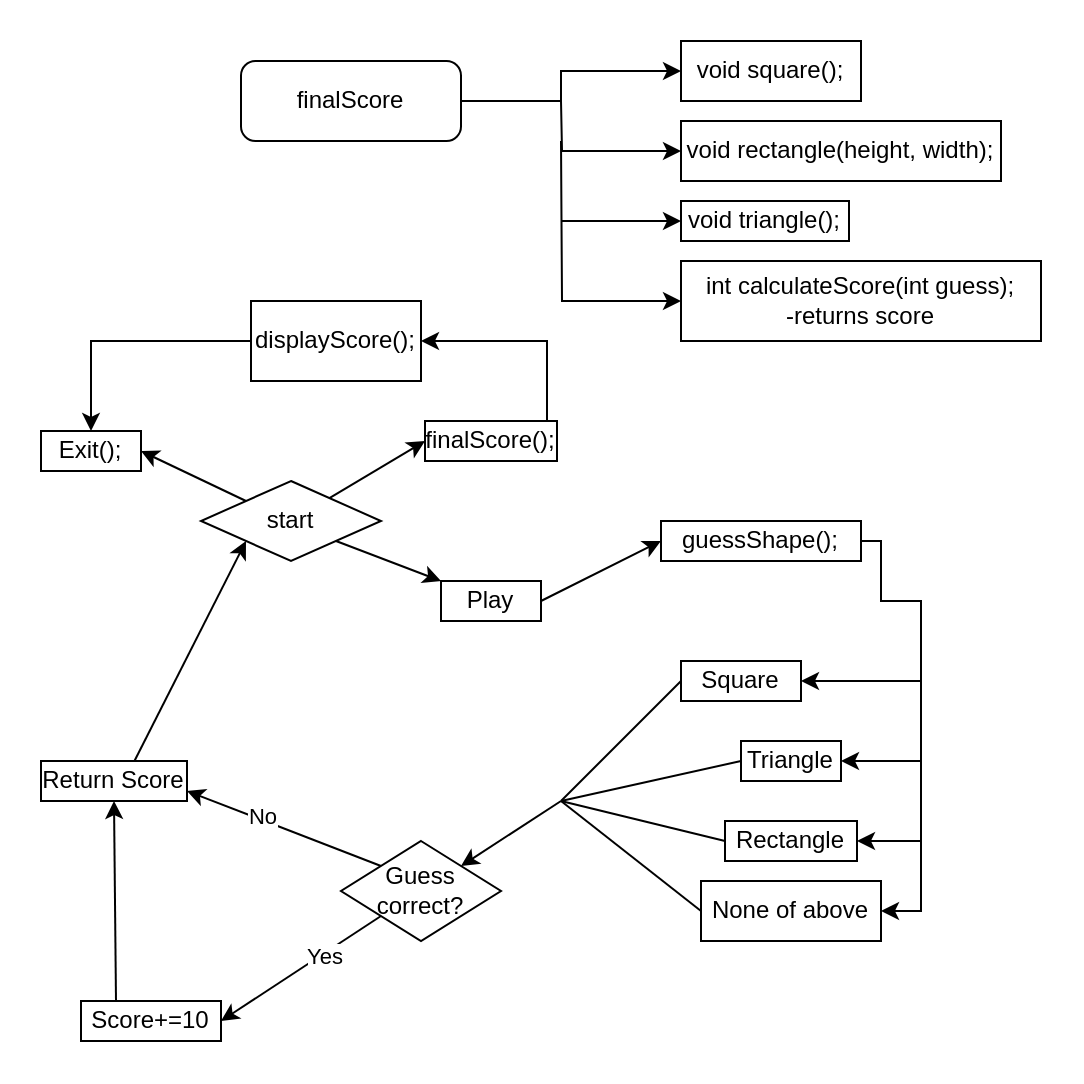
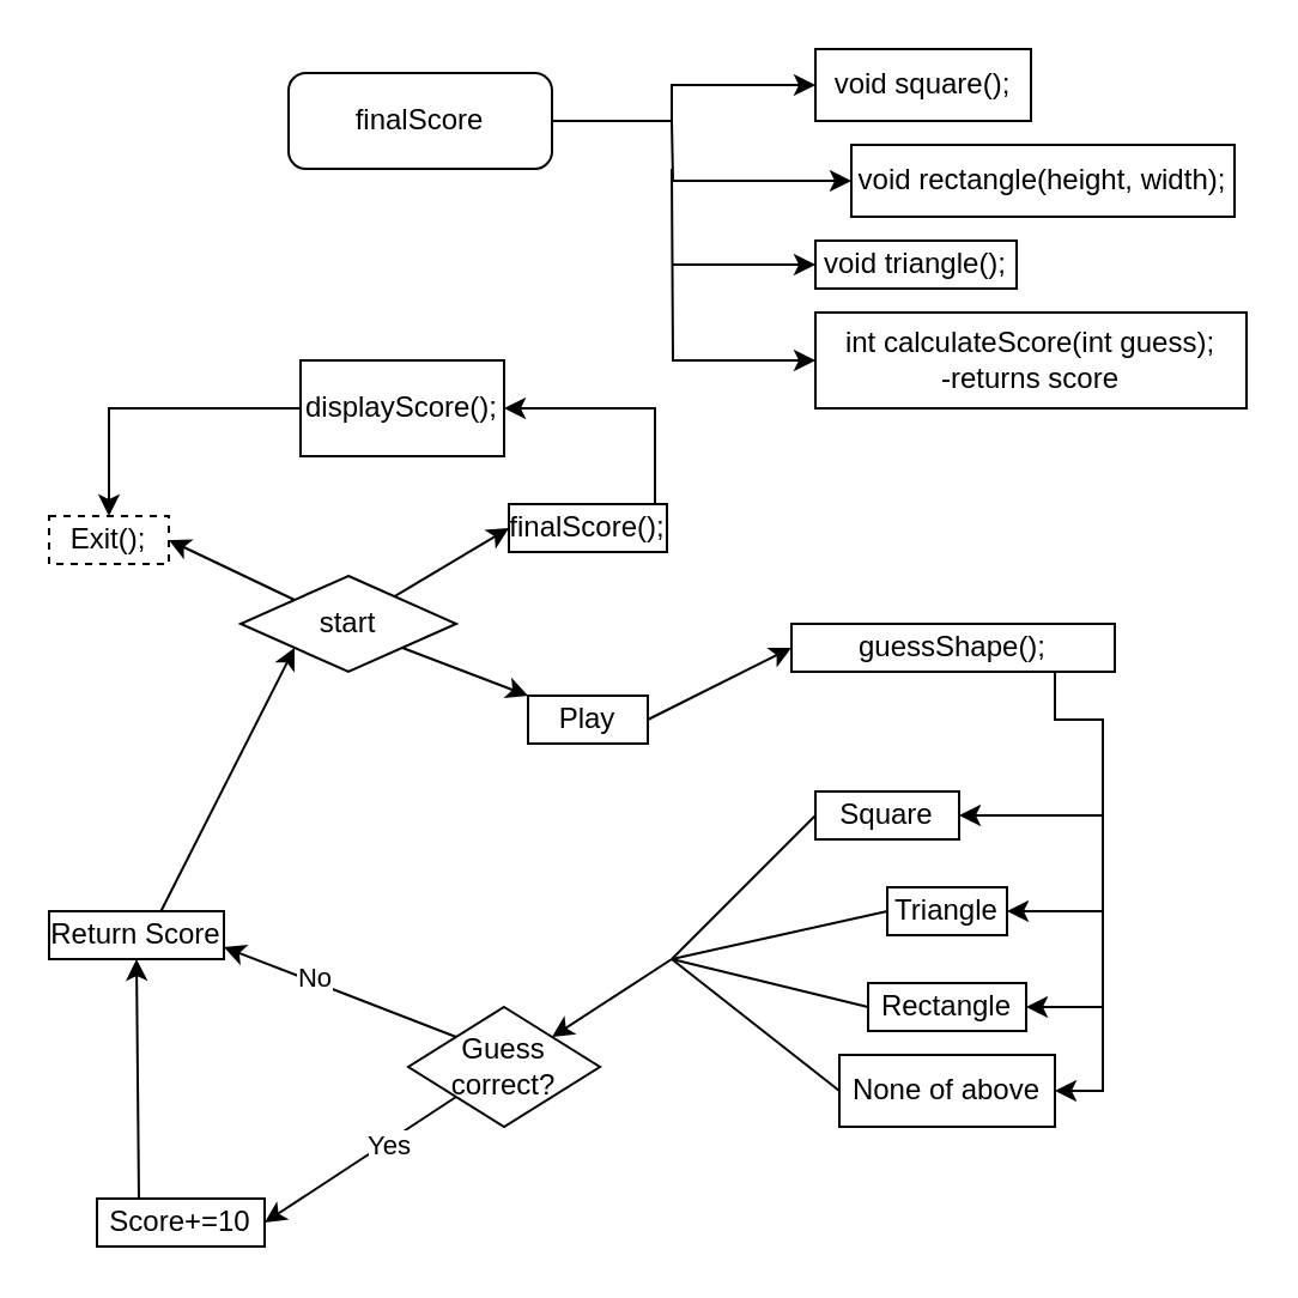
  <mxCell id="0" />
  <mxCell id="1" parent="0" />
  <mxCell id="2" value="finalScore" style="rounded=1;whiteSpace=wrap;html=1;fontSize=12;glass=0;strokeWidth=1;shadow=0;arcSize=18;" parent="1" vertex="1"><mxGeometry x="120" y="30" width="110" height="40" as="geometry" /></mxCell>
  <mxCell id="3" style="edgeStyle=orthogonalEdgeStyle;rounded=0;orthogonalLoop=1;jettySize=auto;html=1;endArrow=none;endFill=0;entryX=1;entryY=0.5;entryDx=0;entryDy=0;startArrow=classic;startFill=1;" parent="1" source="4" target="2" edge="1"><mxGeometry relative="1" as="geometry"><mxPoint x="280" y="130" as="targetPoint" /><Array as="points"><mxPoint x="280" y="35" /><mxPoint x="280" y="50" /></Array></mxGeometry></mxCell>
  <mxCell id="4" value="void square();" style="rounded=0;whiteSpace=wrap;html=1;" parent="1" vertex="1"><mxGeometry x="340" y="20" width="90" height="30" as="geometry" /></mxCell>
  <mxCell id="5" style="edgeStyle=orthogonalEdgeStyle;rounded=0;orthogonalLoop=1;jettySize=auto;html=1;startArrow=classic;startFill=1;endArrow=none;endFill=0;" parent="1" source="6" edge="1"><mxGeometry relative="1" as="geometry"><mxPoint x="280" y="110" as="targetPoint" /></mxGeometry></mxCell>
  <mxCell id="6" value="void triangle();" style="rounded=0;whiteSpace=wrap;html=1;" parent="1" vertex="1"><mxGeometry x="340" y="100" width="84" height="20" as="geometry" /></mxCell>
  <mxCell id="7" style="edgeStyle=orthogonalEdgeStyle;rounded=0;orthogonalLoop=1;jettySize=auto;html=1;endArrow=none;endFill=0;startArrow=classic;startFill=1;" parent="1" source="8" edge="1"><mxGeometry relative="1" as="geometry"><mxPoint x="280" y="50" as="targetPoint" /></mxGeometry></mxCell>
- <mxCell id="8" value="void rectangle(height, width);" style="rounded=0;whiteSpace=wrap;html=1;" parent="1" vertex="1"><mxGeometry x="340" y="60" width="160" height="30" as="geometry" /></mxCell>
+ <mxCell id="8" value="void rectangle(height, width);" style="rounded=0;whiteSpace=wrap;html=1;" parent="1" vertex="1"><mxGeometry x="355" y="60" width="160" height="30" as="geometry" /></mxCell>
  <mxCell id="9" style="edgeStyle=orthogonalEdgeStyle;rounded=0;orthogonalLoop=1;jettySize=auto;html=1;exitX=0;exitY=0.5;exitDx=0;exitDy=0;endArrow=none;endFill=0;startArrow=classic;startFill=1;" parent="1" source="10" edge="1"><mxGeometry relative="1" as="geometry"><mxPoint x="280" y="70" as="targetPoint" /></mxGeometry></mxCell>
  <mxCell id="10" value="int calculateScore(int guess);&lt;br&gt;-returns score" style="rounded=0;whiteSpace=wrap;html=1;" parent="1" vertex="1"><mxGeometry x="340" y="130" width="180" height="40" as="geometry" /></mxCell>
- <mxCell id="11" value="Exit();" style="rounded=0;whiteSpace=wrap;html=1;" parent="1" vertex="1"><mxGeometry x="20" y="215" width="50" height="20" as="geometry" /></mxCell>
+ <mxCell id="11" value="Exit();" style="rounded=0;whiteSpace=wrap;html=1;dashed=1;" parent="1" vertex="1"><mxGeometry x="20" y="215" width="50" height="20" as="geometry" /></mxCell>
  <mxCell id="12" style="rounded=0;orthogonalLoop=1;jettySize=auto;html=1;exitX=1;exitY=0.5;exitDx=0;exitDy=0;entryX=0;entryY=0.5;entryDx=0;entryDy=0;" edge="1" parent="1" source="13" target="21"><mxGeometry relative="1" as="geometry" /></mxCell>
  <mxCell id="13" value="Play" style="rounded=0;whiteSpace=wrap;html=1;" parent="1" vertex="1"><mxGeometry x="220" y="290" width="50" height="20" as="geometry" /></mxCell>
  <mxCell id="14" value="" style="edgeStyle=orthogonalEdgeStyle;rounded=0;orthogonalLoop=1;jettySize=auto;html=1;startArrow=none;startFill=0;endArrow=classic;endFill=1;" parent="1" source="15" target="23" edge="1"><mxGeometry relative="1" as="geometry"><Array as="points"><mxPoint x="273" y="170" /></Array></mxGeometry></mxCell>
  <mxCell id="15" value="finalScore();" style="rounded=0;whiteSpace=wrap;html=1;" parent="1" vertex="1"><mxGeometry x="212" y="210" width="66" height="20" as="geometry" /></mxCell>
  <mxCell id="16" value="" style="endArrow=classic;html=1;rounded=0;entryX=0;entryY=0.5;entryDx=0;entryDy=0;" parent="1" source="44" target="15" edge="1"><mxGeometry width="50" height="50" relative="1" as="geometry"><mxPoint x="190" y="225" as="sourcePoint" /><mxPoint x="240" y="170" as="targetPoint" /></mxGeometry></mxCell>
  <mxCell id="17" style="rounded=0;orthogonalLoop=1;jettySize=auto;html=1;exitX=1;exitY=0.5;exitDx=0;exitDy=0;entryX=1;entryY=0.5;entryDx=0;entryDy=0;startArrow=none;startFill=0;endArrow=classic;endFill=1;edgeStyle=orthogonalEdgeStyle;" parent="1" source="21" target="25" edge="1"><mxGeometry relative="1" as="geometry"><Array as="points"><mxPoint x="440" y="270" /><mxPoint x="440" y="300" /><mxPoint x="460" y="300" /><mxPoint x="460" y="340" /></Array></mxGeometry></mxCell>
  <mxCell id="18" style="edgeStyle=orthogonalEdgeStyle;rounded=0;orthogonalLoop=1;jettySize=auto;html=1;exitX=1;exitY=0.5;exitDx=0;exitDy=0;entryX=1;entryY=0.5;entryDx=0;entryDy=0;startArrow=none;startFill=0;endArrow=classic;endFill=1;elbow=vertical;" parent="1" source="21" target="29" edge="1"><mxGeometry relative="1" as="geometry"><Array as="points"><mxPoint x="440" y="270" /><mxPoint x="440" y="300" /><mxPoint x="460" y="300" /><mxPoint x="460" y="455" /></Array></mxGeometry></mxCell>
  <mxCell id="19" style="edgeStyle=orthogonalEdgeStyle;rounded=0;orthogonalLoop=1;jettySize=auto;html=1;exitX=1;exitY=0.5;exitDx=0;exitDy=0;entryX=1;entryY=0.5;entryDx=0;entryDy=0;startArrow=none;startFill=0;endArrow=classic;endFill=1;" parent="1" source="21" target="27" edge="1"><mxGeometry relative="1" as="geometry"><Array as="points"><mxPoint x="440" y="270" /><mxPoint x="440" y="300" /><mxPoint x="460" y="300" /><mxPoint x="460" y="380" /></Array></mxGeometry></mxCell>
  <mxCell id="20" style="edgeStyle=orthogonalEdgeStyle;rounded=0;orthogonalLoop=1;jettySize=auto;html=1;exitX=1;exitY=0.5;exitDx=0;exitDy=0;entryX=1;entryY=0.5;entryDx=0;entryDy=0;startArrow=none;startFill=0;endArrow=classic;endFill=1;" parent="1" source="21" target="41" edge="1"><mxGeometry relative="1" as="geometry"><Array as="points"><mxPoint x="440" y="270" /><mxPoint x="440" y="300" /><mxPoint x="460" y="300" /><mxPoint x="460" y="420" /></Array></mxGeometry></mxCell>
- <mxCell id="21" value="guessShape();" style="rounded=0;whiteSpace=wrap;html=1;" parent="1" vertex="1"><mxGeometry x="330" y="260" width="100" height="20" as="geometry" /></mxCell>
+ <mxCell id="21" value="guessShape();" style="rounded=0;whiteSpace=wrap;html=1;" parent="1" vertex="1"><mxGeometry x="330" y="260" width="135" height="20" as="geometry" /></mxCell>
  <mxCell id="22" style="edgeStyle=orthogonalEdgeStyle;rounded=0;orthogonalLoop=1;jettySize=auto;html=1;entryX=0.5;entryY=0;entryDx=0;entryDy=0;startArrow=none;startFill=0;endArrow=classic;endFill=1;" parent="1" source="23" target="11" edge="1"><mxGeometry relative="1" as="geometry" /></mxCell>
  <mxCell id="23" value="displayScore();" style="rounded=0;whiteSpace=wrap;html=1;" parent="1" vertex="1"><mxGeometry x="125" y="150" width="85" height="40" as="geometry" /></mxCell>
  <mxCell id="24" style="edgeStyle=none;rounded=0;jumpSize=0;orthogonalLoop=1;jettySize=auto;html=1;exitX=0;exitY=0.5;exitDx=0;exitDy=0;startArrow=none;startFill=0;endArrow=none;endFill=0;" edge="1" parent="1" source="25"><mxGeometry relative="1" as="geometry"><mxPoint x="280" y="400" as="targetPoint" /></mxGeometry></mxCell>
  <mxCell id="25" value="Square" style="rounded=0;whiteSpace=wrap;html=1;" parent="1" vertex="1"><mxGeometry x="340" y="330" width="60" height="20" as="geometry" /></mxCell>
  <mxCell id="26" style="edgeStyle=none;rounded=0;jumpSize=0;orthogonalLoop=1;jettySize=auto;html=1;exitX=0;exitY=0.5;exitDx=0;exitDy=0;startArrow=none;startFill=0;endArrow=none;endFill=0;" edge="1" parent="1" source="27"><mxGeometry relative="1" as="geometry"><mxPoint x="280" y="400" as="targetPoint" /></mxGeometry></mxCell>
  <mxCell id="27" value="Triangle" style="rounded=0;whiteSpace=wrap;html=1;" parent="1" vertex="1"><mxGeometry x="370" y="370" width="50" height="20" as="geometry" /></mxCell>
  <mxCell id="28" style="edgeStyle=none;rounded=0;jumpSize=0;orthogonalLoop=1;jettySize=auto;html=1;exitX=0;exitY=0.5;exitDx=0;exitDy=0;startArrow=none;startFill=0;endArrow=none;endFill=0;" edge="1" parent="1" source="29"><mxGeometry relative="1" as="geometry"><mxPoint x="280" y="400" as="targetPoint" /></mxGeometry></mxCell>
  <mxCell id="29" value="None of above" style="rounded=0;whiteSpace=wrap;html=1;" parent="1" vertex="1"><mxGeometry x="350" y="440" width="90" height="30" as="geometry" /></mxCell>
  <mxCell id="30" style="rounded=0;orthogonalLoop=1;jettySize=auto;html=1;startArrow=none;startFill=0;endArrow=classic;endFill=1;exitX=0;exitY=0;exitDx=0;exitDy=0;entryX=1;entryY=0.75;entryDx=0;entryDy=0;" parent="1" source="35" target="37" edge="1"><mxGeometry relative="1" as="geometry"><mxPoint x="170" y="470" as="sourcePoint" /></mxGeometry></mxCell>
  <mxCell id="31" value="No" style="edgeLabel;html=1;align=center;verticalAlign=middle;resizable=0;points=[];" parent="30" vertex="1" connectable="0"><mxGeometry x="0.256" y="-2" relative="1" as="geometry"><mxPoint as="offset" /></mxGeometry></mxCell>
  <mxCell id="32" style="edgeStyle=none;rounded=0;orthogonalLoop=1;jettySize=auto;html=1;exitX=0;exitY=1;exitDx=0;exitDy=0;entryX=1;entryY=0.5;entryDx=0;entryDy=0;startArrow=none;startFill=0;endArrow=classic;endFill=1;" parent="1" source="35" target="39" edge="1"><mxGeometry relative="1" as="geometry" /></mxCell>
  <mxCell id="33" value="Yes" style="edgeLabel;html=1;align=center;verticalAlign=middle;resizable=0;points=[];" parent="32" vertex="1" connectable="0"><mxGeometry x="-0.268" y="1" relative="1" as="geometry"><mxPoint as="offset" /></mxGeometry></mxCell>
  <mxCell id="34" style="edgeStyle=none;rounded=0;orthogonalLoop=1;jettySize=auto;html=1;exitX=1;exitY=0;exitDx=0;exitDy=0;endArrow=none;endFill=0;startArrow=classic;startFill=1;" edge="1" parent="1" source="35"><mxGeometry relative="1" as="geometry"><mxPoint x="280" y="400" as="targetPoint" /><Array as="points" /></mxGeometry></mxCell>
  <mxCell id="35" value="Guess correct?" style="rhombus;whiteSpace=wrap;html=1;" parent="1" vertex="1"><mxGeometry x="170" y="420" width="80" height="50" as="geometry" /></mxCell>
  <mxCell id="36" style="rounded=0;orthogonalLoop=1;jettySize=auto;html=1;exitX=0.634;exitY=0.045;exitDx=0;exitDy=0;entryX=0;entryY=1;entryDx=0;entryDy=0;startArrow=none;startFill=0;endArrow=classic;endFill=1;exitPerimeter=0;" parent="1" source="37" target="44" edge="1"><mxGeometry relative="1" as="geometry" /></mxCell>
  <mxCell id="37" value="Return Score" style="rounded=0;whiteSpace=wrap;html=1;" parent="1" vertex="1"><mxGeometry x="20" y="380" width="73" height="20" as="geometry" /></mxCell>
  <mxCell id="38" style="edgeStyle=none;rounded=0;orthogonalLoop=1;jettySize=auto;html=1;exitX=0.25;exitY=0;exitDx=0;exitDy=0;entryX=0.5;entryY=1;entryDx=0;entryDy=0;startArrow=none;startFill=0;endArrow=classic;endFill=1;" parent="1" source="39" target="37" edge="1"><mxGeometry relative="1" as="geometry" /></mxCell>
  <mxCell id="39" value="Score+=10" style="rounded=0;whiteSpace=wrap;html=1;" parent="1" vertex="1"><mxGeometry x="40" y="500" width="70" height="20" as="geometry" /></mxCell>
  <mxCell id="40" style="edgeStyle=none;rounded=0;jumpSize=0;orthogonalLoop=1;jettySize=auto;html=1;exitX=0;exitY=0.5;exitDx=0;exitDy=0;startArrow=none;startFill=0;endArrow=none;endFill=0;" edge="1" parent="1" source="41"><mxGeometry relative="1" as="geometry"><mxPoint x="280" y="400" as="targetPoint" /></mxGeometry></mxCell>
  <mxCell id="41" value="Rectangle" style="rounded=0;whiteSpace=wrap;html=1;" parent="1" vertex="1"><mxGeometry x="362" y="410" width="66" height="20" as="geometry" /></mxCell>
  <mxCell id="42" style="rounded=0;orthogonalLoop=1;jettySize=auto;html=1;exitX=1;exitY=1;exitDx=0;exitDy=0;entryX=0;entryY=0;entryDx=0;entryDy=0;startArrow=none;startFill=0;endArrow=classic;endFill=1;" parent="1" source="44" target="13" edge="1"><mxGeometry relative="1" as="geometry" /></mxCell>
  <mxCell id="43" style="edgeStyle=none;rounded=0;jumpSize=0;orthogonalLoop=1;jettySize=auto;html=1;exitX=0;exitY=0;exitDx=0;exitDy=0;entryX=1;entryY=0.5;entryDx=0;entryDy=0;startArrow=none;startFill=0;endArrow=classic;endFill=1;" edge="1" parent="1" source="44" target="11"><mxGeometry relative="1" as="geometry" /></mxCell>
  <mxCell id="44" value="start" style="rhombus;whiteSpace=wrap;html=1;" parent="1" vertex="1"><mxGeometry x="100" y="240" width="90" height="40" as="geometry" /></mxCell>
